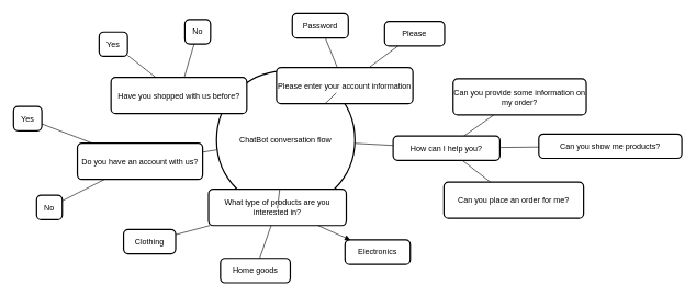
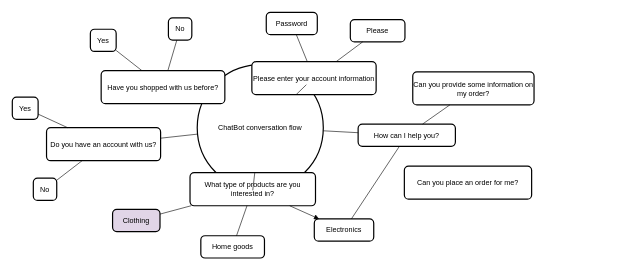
  <mxCell id="0" />
  <mxCell id="1" parent="0" />
  <mxCell id="2" value="ChatBot conversation flow" style="ellipse;aspect=fixed;strokeWidth=2;whiteSpace=wrap;" vertex="1" parent="1"><mxGeometry x="328" y="107" width="210" height="210" as="geometry" /></mxCell>
  <mxCell id="3" value="How can I help you?" style="rounded=1;absoluteArcSize=1;arcSize=14;whiteSpace=wrap;strokeWidth=2;" vertex="1" parent="1"><mxGeometry x="596" y="206" width="162" height="37" as="geometry" /></mxCell>
- <mxCell id="4" value="Can you show me products?" style="rounded=1;absoluteArcSize=1;arcSize=14;whiteSpace=wrap;strokeWidth=2;" vertex="1" parent="1"><mxGeometry x="817" y="203" width="217" height="37" as="geometry" /></mxCell>
  <mxCell id="5" value="Can you place an order for me?" style="rounded=1;absoluteArcSize=1;arcSize=14;whiteSpace=wrap;strokeWidth=2;" vertex="1" parent="1"><mxGeometry x="673" y="276" width="212" height="55" as="geometry" /></mxCell>
  <mxCell id="6" value="Can you provide some information on my order?" style="rounded=1;absoluteArcSize=1;arcSize=14;whiteSpace=wrap;strokeWidth=2;" vertex="1" parent="1"><mxGeometry x="687" y="119" width="202" height="55" as="geometry" /></mxCell>
  <mxCell id="7" value="What type of products are you interested in?" style="rounded=1;absoluteArcSize=1;arcSize=14;whiteSpace=wrap;strokeWidth=2;" vertex="1" parent="1"><mxGeometry x="316" y="287" width="209" height="55" as="geometry" /></mxCell>
  <mxCell id="8" value="Electronics" style="rounded=1;absoluteArcSize=1;arcSize=14;whiteSpace=wrap;strokeWidth=2;" vertex="1" parent="1"><mxGeometry x="523" y="364" width="99" height="37" as="geometry" /></mxCell>
- <mxCell id="9" value="Clothing" style="rounded=1;absoluteArcSize=1;arcSize=14;whiteSpace=wrap;strokeWidth=2;" vertex="1" parent="1"><mxGeometry x="187" y="348" width="79" height="37" as="geometry" /></mxCell>
+ <mxCell id="9" value="Clothing" style="rounded=1;absoluteArcSize=1;arcSize=14;whiteSpace=wrap;strokeWidth=2;fillColor=#e1d5e7;" vertex="1" parent="1"><mxGeometry x="187" y="348" width="79" height="37" as="geometry" /></mxCell>
  <mxCell id="10" value="Home goods" style="rounded=1;absoluteArcSize=1;arcSize=14;whiteSpace=wrap;strokeWidth=2;" vertex="1" parent="1"><mxGeometry x="334" y="392" width="106" height="37" as="geometry" /></mxCell>
  <mxCell id="11" value="Have you shopped with us before?" style="rounded=1;absoluteArcSize=1;arcSize=14;whiteSpace=wrap;strokeWidth=2;" vertex="1" parent="1"><mxGeometry x="168" y="117" width="206" height="55" as="geometry" /></mxCell>
  <mxCell id="12" value="Yes" style="rounded=1;absoluteArcSize=1;arcSize=14;whiteSpace=wrap;strokeWidth=2;" vertex="1" parent="1"><mxGeometry x="150" y="48" width="43" height="37" as="geometry" /></mxCell>
  <mxCell id="13" value="No" style="rounded=1;absoluteArcSize=1;arcSize=14;whiteSpace=wrap;strokeWidth=2;" vertex="1" parent="1"><mxGeometry x="280" y="29" width="39" height="37" as="geometry" /></mxCell>
- <mxCell id="14" value="Do you have an account with us?" style="rounded=1;absoluteArcSize=1;arcSize=14;whiteSpace=wrap;strokeWidth=2;" vertex="1" parent="1"><mxGeometry x="117" y="217" width="190" height="55" as="geometry" /></mxCell>
+ <mxCell id="14" value="Do you have an account with us?" style="rounded=1;absoluteArcSize=1;arcSize=14;whiteSpace=wrap;strokeWidth=2;" vertex="1" parent="1"><mxGeometry x="77" y="212" width="190" height="55" as="geometry" /></mxCell>
  <mxCell id="15" value="Yes" style="rounded=1;absoluteArcSize=1;arcSize=14;whiteSpace=wrap;strokeWidth=2;" vertex="1" parent="1"><mxGeometry x="20" y="161" width="43" height="37" as="geometry" /></mxCell>
  <mxCell id="16" value="No" style="rounded=1;absoluteArcSize=1;arcSize=14;whiteSpace=wrap;strokeWidth=2;" vertex="1" parent="1"><mxGeometry x="55" y="296" width="39" height="37" as="geometry" /></mxCell>
  <mxCell id="17" value="Please enter your account information" style="rounded=1;absoluteArcSize=1;arcSize=14;whiteSpace=wrap;strokeWidth=2;" vertex="1" parent="1"><mxGeometry x="419" y="102" width="207" height="55" as="geometry" /></mxCell>
  <mxCell id="18" value="Please" style="rounded=1;absoluteArcSize=1;arcSize=14;whiteSpace=wrap;strokeWidth=2;" vertex="1" parent="1"><mxGeometry x="583" y="32" width="91" height="37" as="geometry" /></mxCell>
  <mxCell id="19" value="Password" style="rounded=1;absoluteArcSize=1;arcSize=14;whiteSpace=wrap;strokeWidth=2;" vertex="1" parent="1"><mxGeometry x="443" y="20" width="85" height="37" as="geometry" /></mxCell>
  <mxCell id="20" style="endArrow=none" edge="1" parent="1" source="2" target="3"><mxGeometry relative="1" as="geometry" /></mxCell>
  <mxCell id="21" style="endArrow=none" edge="1" parent="1" source="2" target="7"><mxGeometry relative="1" as="geometry" /></mxCell>
  <mxCell id="22" style="endArrow=none" edge="1" parent="1" source="2" target="11"><mxGeometry relative="1" as="geometry" /></mxCell>
  <mxCell id="23" style="endArrow=none" edge="1" parent="1" source="2" target="14"><mxGeometry relative="1" as="geometry" /></mxCell>
  <mxCell id="24" style="endArrow=none" edge="1" parent="1" source="2" target="17"><mxGeometry relative="1" as="geometry" /></mxCell>
- <mxCell id="25" style="endArrow=none" edge="1" parent="1" source="3" target="4"><mxGeometry relative="1" as="geometry" /></mxCell>
- <mxCell id="26" style="endArrow=none" edge="1" parent="1" source="3" target="5"><mxGeometry relative="1" as="geometry" /></mxCell>
+ <mxCell id="26" style="endArrow=none;" edge="1" parent="1" source="3" target="8"><mxGeometry relative="1" as="geometry" /></mxCell>
  <mxCell id="27" style="endArrow=none" edge="1" parent="1" source="3" target="6"><mxGeometry relative="1" as="geometry" /></mxCell>
  <mxCell id="28" style="endArrow=block;" edge="1" parent="1" source="7" target="8"><mxGeometry relative="1" as="geometry" /></mxCell>
  <mxCell id="29" style="endArrow=none" edge="1" parent="1" source="7" target="9"><mxGeometry relative="1" as="geometry" /></mxCell>
  <mxCell id="30" style="endArrow=none" edge="1" parent="1" source="7" target="10"><mxGeometry relative="1" as="geometry" /></mxCell>
  <mxCell id="31" style="endArrow=none" edge="1" parent="1" source="11" target="12"><mxGeometry relative="1" as="geometry" /></mxCell>
  <mxCell id="32" style="endArrow=none" edge="1" parent="1" source="11" target="13"><mxGeometry relative="1" as="geometry" /></mxCell>
  <mxCell id="33" style="endArrow=none" edge="1" parent="1" source="14" target="15"><mxGeometry relative="1" as="geometry" /></mxCell>
  <mxCell id="34" style="endArrow=none" edge="1" parent="1" source="14" target="16"><mxGeometry relative="1" as="geometry" /></mxCell>
  <mxCell id="35" style="endArrow=none" edge="1" parent="1" source="17" target="18"><mxGeometry relative="1" as="geometry" /></mxCell>
  <mxCell id="36" style="endArrow=none" edge="1" parent="1" source="17" target="19"><mxGeometry relative="1" as="geometry" /></mxCell>
